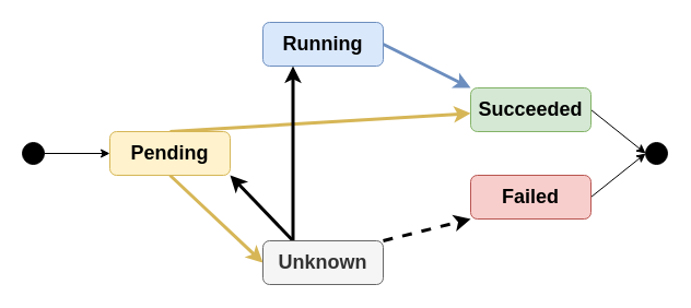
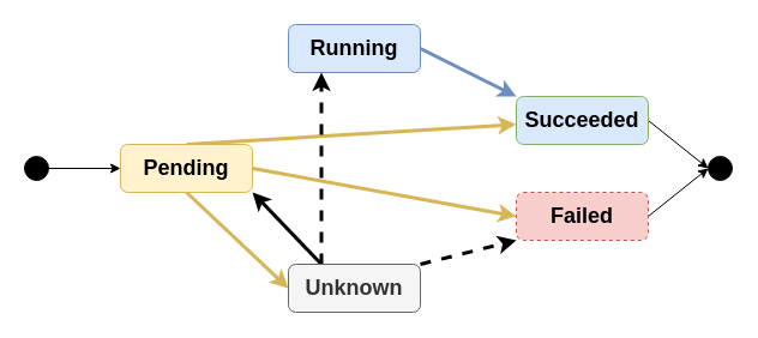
  <mxCell id="0" />
  <mxCell id="1" parent="0" />
  <mxCell id="2" style="edgeStyle=orthogonalEdgeStyle;rounded=0;orthogonalLoop=1;jettySize=auto;html=1;entryX=0;entryY=0.5;entryDx=0;entryDy=0;fontSize=18;" edge="1" parent="1" source="3" target="7"><mxGeometry relative="1" as="geometry" /></mxCell>
  <mxCell id="3" value="" style="ellipse;whiteSpace=wrap;html=1;aspect=fixed;fillColor=#000000;" vertex="1" parent="1"><mxGeometry x="20" y="130" width="20" height="20" as="geometry" /></mxCell>
  <mxCell id="4" style="rounded=0;orthogonalLoop=1;jettySize=auto;html=1;exitX=0.5;exitY=0;exitDx=0;exitDy=0;fontSize=18;fillColor=#fff2cc;strokeColor=#d6b656;strokeWidth=3;" edge="1" parent="1" source="7" target="11"><mxGeometry relative="1" as="geometry" /></mxCell>
  <mxCell id="5" style="edgeStyle=none;rounded=0;orthogonalLoop=1;jettySize=auto;html=1;exitX=0.5;exitY=1;exitDx=0;exitDy=0;entryX=0;entryY=0.5;entryDx=0;entryDy=0;fontSize=18;fillColor=#fff2cc;strokeColor=#d6b656;strokeWidth=3;" edge="1" parent="1" source="7" target="17"><mxGeometry relative="1" as="geometry" /></mxCell>
+ <mxCell id="6" style="edgeStyle=none;rounded=0;orthogonalLoop=1;jettySize=auto;html=1;exitX=1;exitY=0.5;exitDx=0;exitDy=0;entryX=0;entryY=0.5;entryDx=0;entryDy=0;fontSize=18;fillColor=#fff2cc;strokeColor=#d6b656;strokeWidth=3;" edge="1" parent="1" source="7" target="13"><mxGeometry relative="1" as="geometry" /></mxCell>
  <mxCell id="7" value="&lt;b&gt;&lt;font style=&quot;font-size: 18px&quot;&gt;Pending&lt;/font&gt;&lt;/b&gt;" style="rounded=1;whiteSpace=wrap;html=1;fillColor=#fff2cc;strokeColor=#d6b656;" vertex="1" parent="1"><mxGeometry x="100" y="120" width="110" height="40" as="geometry" /></mxCell>
  <mxCell id="8" style="edgeStyle=none;rounded=0;orthogonalLoop=1;jettySize=auto;html=1;exitX=1;exitY=0.5;exitDx=0;exitDy=0;entryX=0;entryY=0;entryDx=0;entryDy=0;fontSize=18;fillColor=#dae8fc;strokeColor=#6c8ebf;strokeWidth=3;" edge="1" parent="1" source="9" target="11"><mxGeometry relative="1" as="geometry" /></mxCell>
  <mxCell id="9" value="&lt;b&gt;&lt;font style=&quot;font-size: 18px&quot;&gt;Running&lt;/font&gt;&lt;/b&gt;" style="rounded=1;whiteSpace=wrap;html=1;fillColor=#dae8fc;strokeColor=#6c8ebf;" vertex="1" parent="1"><mxGeometry x="240" y="20" width="110" height="40" as="geometry" /></mxCell>
  <mxCell id="10" style="edgeStyle=none;rounded=0;orthogonalLoop=1;jettySize=auto;html=1;exitX=1;exitY=0.5;exitDx=0;exitDy=0;entryX=0;entryY=0.5;entryDx=0;entryDy=0;fontSize=18;strokeWidth=1;" edge="1" parent="1" source="11" target="18"><mxGeometry relative="1" as="geometry" /></mxCell>
- <mxCell id="11" value="&lt;b&gt;&lt;font style=&quot;font-size: 18px&quot;&gt;Succeeded&lt;/font&gt;&lt;/b&gt;" style="rounded=1;whiteSpace=wrap;html=1;fillColor=#d5e8d4;strokeColor=#82b366;" vertex="1" parent="1"><mxGeometry x="430" y="80" width="110" height="40" as="geometry" /></mxCell>
+ <mxCell id="11" value="&lt;b&gt;&lt;font style=&quot;font-size: 18px&quot;&gt;Succeeded&lt;/font&gt;&lt;/b&gt;" style="rounded=1;whiteSpace=wrap;html=1;fillColor=#dae8fc;strokeColor=#82b366;" vertex="1" parent="1"><mxGeometry x="430" y="80" width="110" height="40" as="geometry" /></mxCell>
  <mxCell id="12" style="edgeStyle=none;rounded=0;orthogonalLoop=1;jettySize=auto;html=1;exitX=1;exitY=0.5;exitDx=0;exitDy=0;fontSize=18;strokeWidth=1;" edge="1" parent="1" source="13"><mxGeometry relative="1" as="geometry"><mxPoint x="590" y="140" as="targetPoint" /></mxGeometry></mxCell>
- <mxCell id="13" value="&lt;b&gt;&lt;font style=&quot;font-size: 18px&quot;&gt;Failed&lt;/font&gt;&lt;/b&gt;" style="rounded=1;whiteSpace=wrap;html=1;fillColor=#f8cecc;strokeColor=#b85450;" vertex="1" parent="1"><mxGeometry x="430" y="160" width="110" height="40" as="geometry" /></mxCell>
+ <mxCell id="13" value="&lt;b&gt;&lt;font style=&quot;font-size: 18px&quot;&gt;Failed&lt;/font&gt;&lt;/b&gt;" style="rounded=1;whiteSpace=wrap;html=1;fillColor=#f8cecc;strokeColor=#b85450;dashed=1;" vertex="1" parent="1"><mxGeometry x="430" y="160" width="110" height="40" as="geometry" /></mxCell>
  <mxCell id="14" style="edgeStyle=none;rounded=0;orthogonalLoop=1;jettySize=auto;html=1;exitX=1;exitY=0;exitDx=0;exitDy=0;entryX=0;entryY=1;entryDx=0;entryDy=0;fontSize=18;strokeWidth=3;dashed=1;" edge="1" parent="1" source="17" target="13"><mxGeometry relative="1" as="geometry" /></mxCell>
  <mxCell id="15" style="edgeStyle=none;rounded=0;orthogonalLoop=1;jettySize=auto;html=1;exitX=0.25;exitY=0;exitDx=0;exitDy=0;entryX=1;entryY=1;entryDx=0;entryDy=0;fontSize=18;strokeWidth=3;" edge="1" parent="1" source="17" target="7"><mxGeometry relative="1" as="geometry" /></mxCell>
- <mxCell id="16" style="edgeStyle=none;rounded=0;orthogonalLoop=1;jettySize=auto;html=1;exitX=0.25;exitY=0;exitDx=0;exitDy=0;entryX=0.25;entryY=1;entryDx=0;entryDy=0;fontSize=18;strokeWidth=3;" edge="1" parent="1" source="17" target="9"><mxGeometry relative="1" as="geometry" /></mxCell>
+ <mxCell id="16" style="edgeStyle=none;rounded=0;orthogonalLoop=1;jettySize=auto;html=1;exitX=0.25;exitY=0;exitDx=0;exitDy=0;entryX=0.25;entryY=1;entryDx=0;entryDy=0;fontSize=18;strokeWidth=3;dashed=1;" edge="1" parent="1" source="17" target="9"><mxGeometry relative="1" as="geometry" /></mxCell>
  <mxCell id="17" value="&lt;b&gt;&lt;font style=&quot;font-size: 18px&quot;&gt;Unknown&lt;/font&gt;&lt;/b&gt;" style="rounded=1;whiteSpace=wrap;html=1;fillColor=#f5f5f5;strokeColor=#666666;fontColor=#333333;" vertex="1" parent="1"><mxGeometry x="240" y="220" width="110" height="40" as="geometry" /></mxCell>
  <mxCell id="18" value="" style="ellipse;whiteSpace=wrap;html=1;aspect=fixed;fillColor=#000000;" vertex="1" parent="1"><mxGeometry x="590" y="130" width="20" height="20" as="geometry" /></mxCell>
